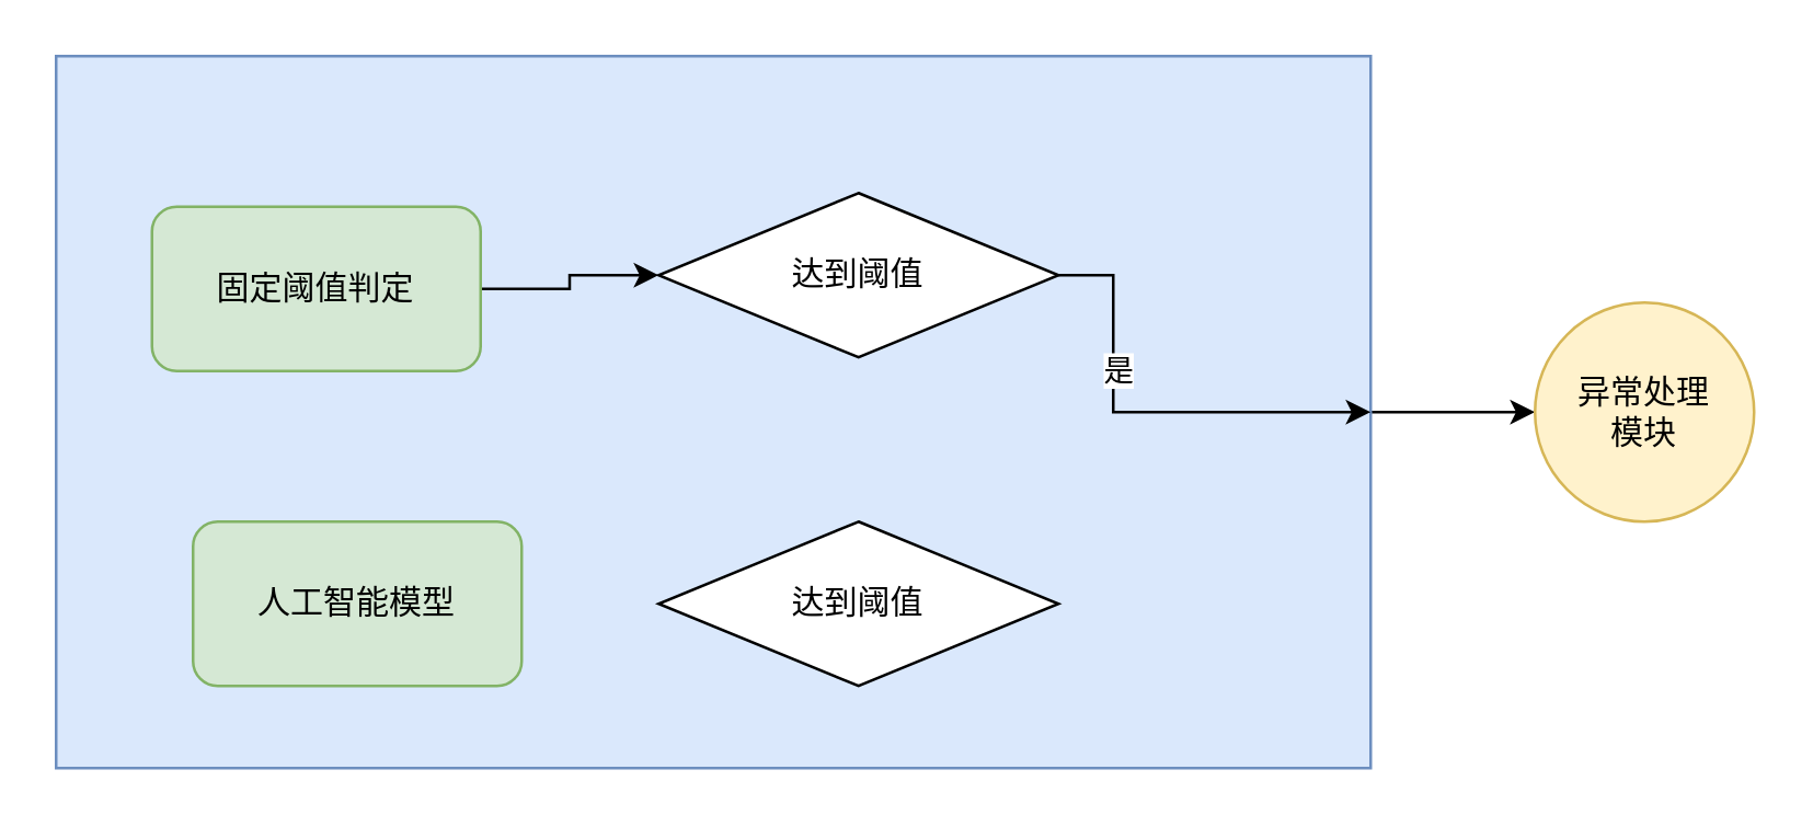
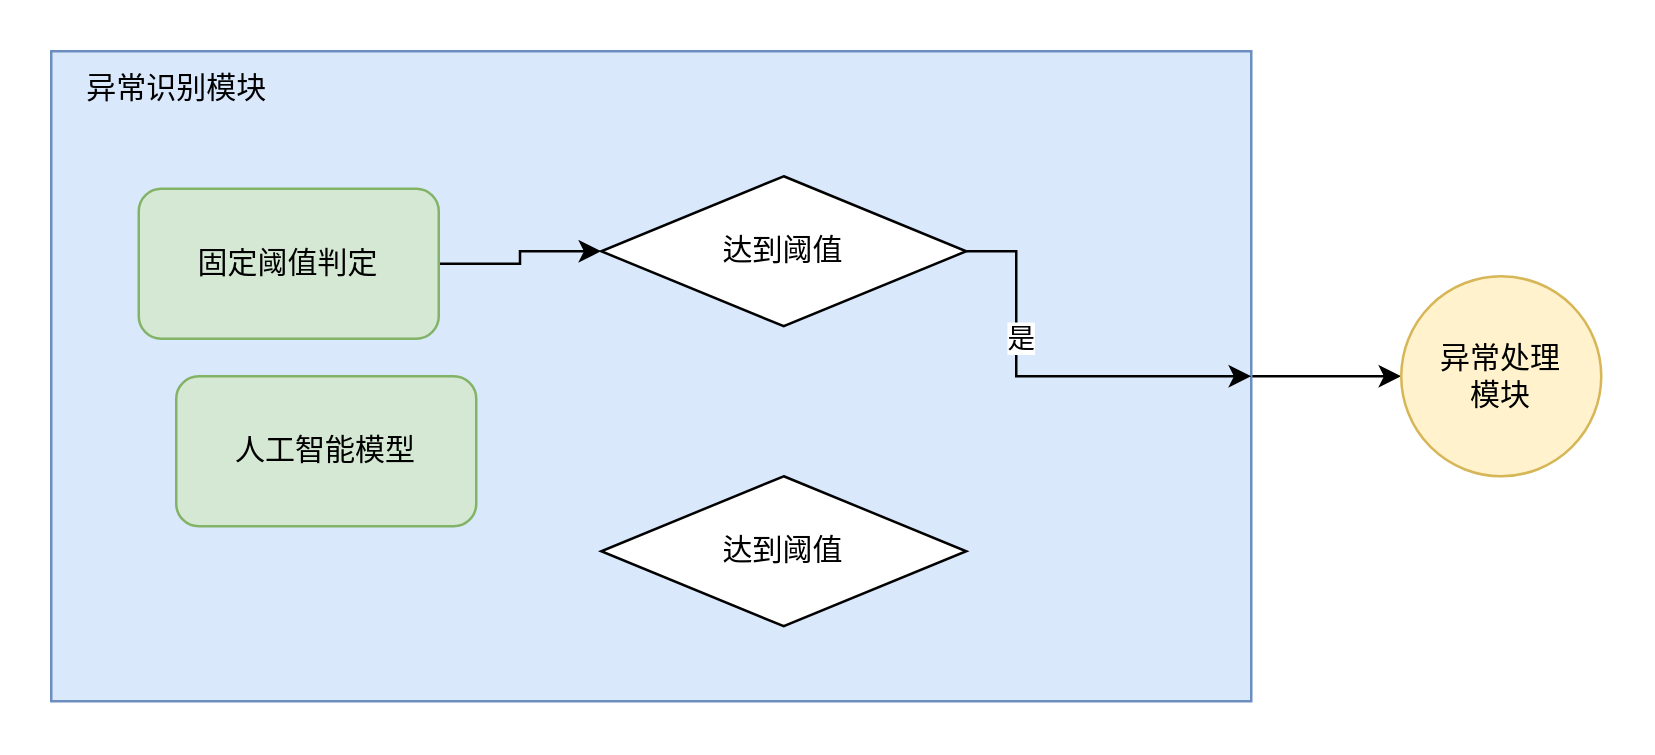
  <mxCell id="0" />
  <mxCell id="1" parent="0" />
  <mxCell id="2" style="edgeStyle=orthogonalEdgeStyle;rounded=0;orthogonalLoop=1;jettySize=auto;html=1;exitX=1;exitY=0.5;exitDx=0;exitDy=0;entryX=0;entryY=0.5;entryDx=0;entryDy=0;" edge="1" parent="1" source="3" target="11"><mxGeometry relative="1" as="geometry" /></mxCell>
  <mxCell id="3" value="" style="rounded=0;whiteSpace=wrap;html=1;fillColor=#dae8fc;strokeColor=#6c8ebf;" vertex="1" parent="1"><mxGeometry x="20" y="20" width="480" height="260" as="geometry" /></mxCell>
+ <mxCell id="4" value="异常识别模块" style="text;html=1;align=center;verticalAlign=middle;resizable=0;points=[];autosize=1;strokeColor=none;fillColor=none;" vertex="1" parent="1"><mxGeometry x="20" y="20" width="100" height="30" as="geometry" /></mxCell>
  <mxCell id="5" style="edgeStyle=orthogonalEdgeStyle;rounded=0;orthogonalLoop=1;jettySize=auto;html=1;exitX=1;exitY=0.5;exitDx=0;exitDy=0;entryX=0;entryY=0.5;entryDx=0;entryDy=0;" edge="1" parent="1" source="6" target="10"><mxGeometry relative="1" as="geometry" /></mxCell>
  <mxCell id="6" value="固定阈值判定" style="rounded=1;whiteSpace=wrap;html=1;fillColor=#d5e8d4;strokeColor=#82b366;" vertex="1" parent="1"><mxGeometry x="55" y="75" width="120" height="60" as="geometry" /></mxCell>
- <mxCell id="7" value="人工智能模型" style="rounded=1;whiteSpace=wrap;html=1;fillColor=#d5e8d4;strokeColor=#82b366;" vertex="1" parent="1"><mxGeometry x="70" y="190" width="120" height="60" as="geometry" /></mxCell>
+ <mxCell id="7" value="人工智能模型" style="rounded=1;whiteSpace=wrap;html=1;fillColor=#d5e8d4;strokeColor=#82b366;" vertex="1" parent="1"><mxGeometry x="70" y="150" width="120" height="60" as="geometry" /></mxCell>
  <mxCell id="8" style="edgeStyle=orthogonalEdgeStyle;rounded=0;orthogonalLoop=1;jettySize=auto;html=1;exitX=1;exitY=0.5;exitDx=0;exitDy=0;entryX=1;entryY=0.5;entryDx=0;entryDy=0;" edge="1" parent="1" source="10" target="3"><mxGeometry relative="1" as="geometry" /></mxCell>
  <mxCell id="9" value="是" style="edgeLabel;html=1;align=center;verticalAlign=middle;resizable=0;points=[];" vertex="1" connectable="0" parent="8"><mxGeometry x="-0.342" y="1" relative="1" as="geometry"><mxPoint as="offset" /></mxGeometry></mxCell>
  <mxCell id="10" value="达到阈值" style="rhombus;whiteSpace=wrap;html=1;" vertex="1" parent="1"><mxGeometry x="240" y="70" width="146" height="60" as="geometry" /></mxCell>
  <mxCell id="11" value="异常处理&lt;br&gt;模块" style="ellipse;whiteSpace=wrap;html=1;aspect=fixed;fillColor=#fff2cc;strokeColor=#d6b656;" vertex="1" parent="1"><mxGeometry x="560" y="110" width="80" height="80" as="geometry" /></mxCell>
  <mxCell id="12" value="达到阈值" style="rhombus;whiteSpace=wrap;html=1;" vertex="1" parent="1"><mxGeometry x="240" y="190" width="146" height="60" as="geometry" /></mxCell>
